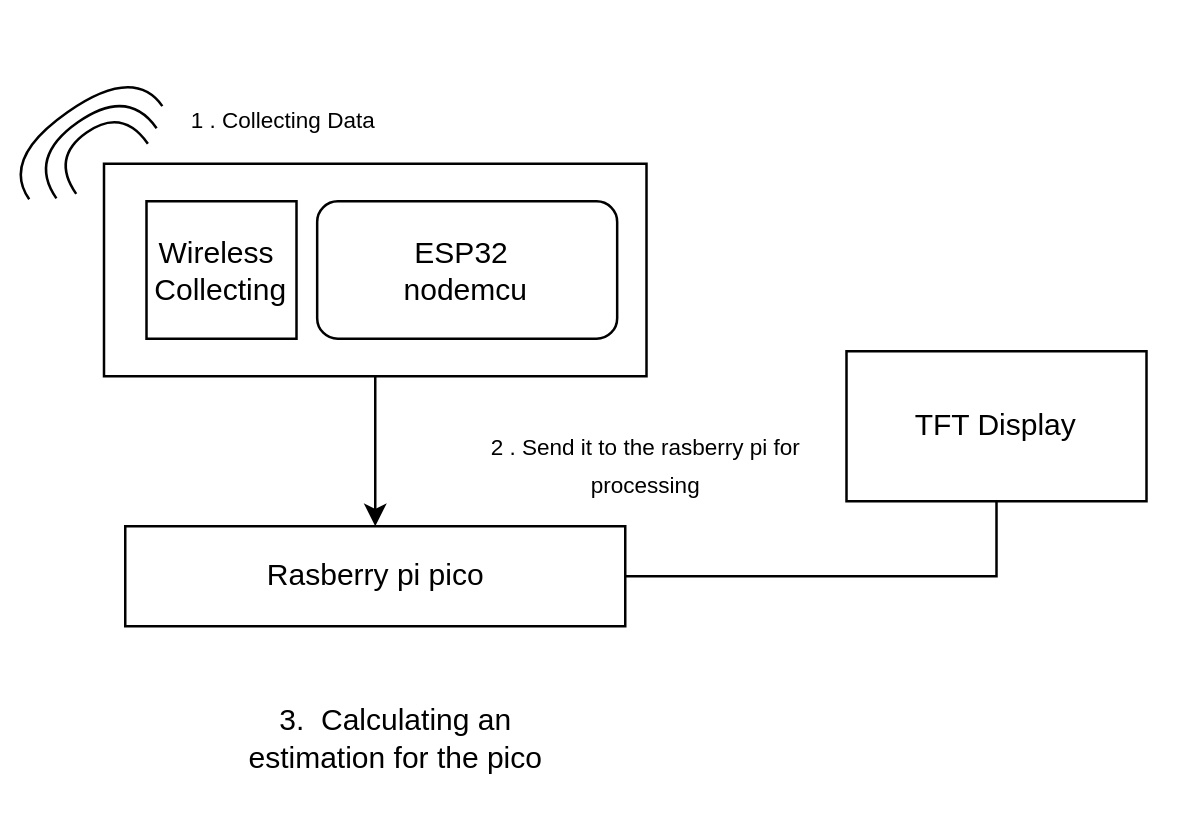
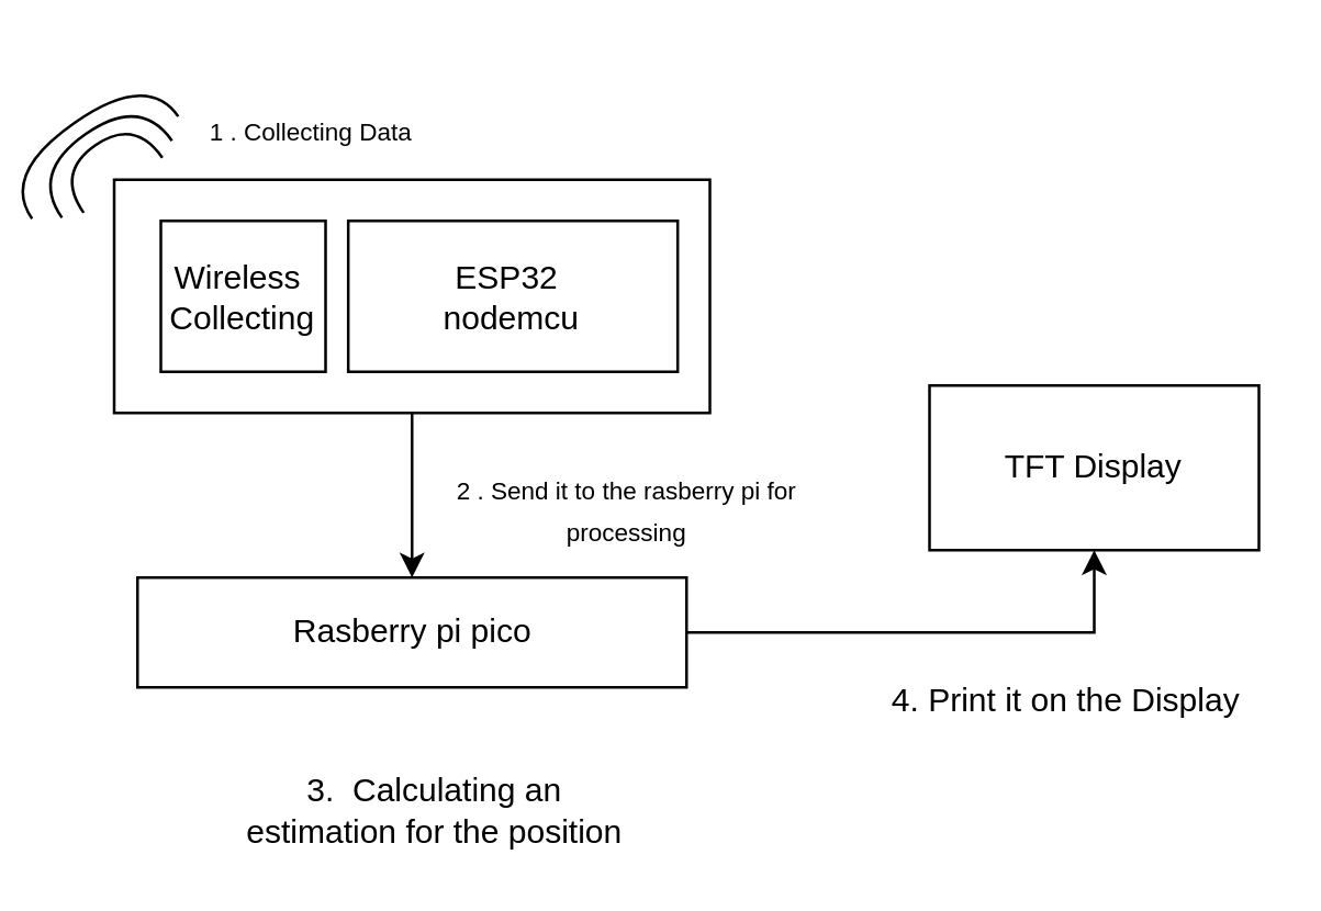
  <mxCell id="0" />
  <mxCell id="1" parent="0" />
  <mxCell id="2" value="" style="rounded=0;whiteSpace=wrap;html=1;" vertex="1" parent="1"><mxGeometry x="39" y="65" width="217" height="85" as="geometry" /></mxCell>
- <mxCell id="3" value="&lt;div&gt;ESP32&amp;nbsp;&lt;/div&gt;&lt;div&gt;nodemcu&lt;/div&gt;" style="whiteSpace=wrap;html=1;rounded=1;" vertex="1" parent="1"><mxGeometry x="124.27" y="80" width="120" height="55" as="geometry" /></mxCell>
+ <mxCell id="3" value="&lt;div&gt;ESP32&amp;nbsp;&lt;/div&gt;&lt;div&gt;nodemcu&lt;/div&gt;" style="rounded=0;whiteSpace=wrap;html=1;" vertex="1" parent="1"><mxGeometry x="124.27" y="80" width="120" height="55" as="geometry" /></mxCell>
  <mxCell id="4" value="Rasberry pi pico " style="rounded=0;whiteSpace=wrap;html=1;" vertex="1" parent="1"><mxGeometry x="47.5" y="210" width="200" height="40" as="geometry" /></mxCell>
  <mxCell id="5" value="&lt;div&gt;TFT Display &lt;br&gt;&lt;/div&gt;" style="rounded=0;whiteSpace=wrap;html=1;" vertex="1" parent="1"><mxGeometry x="336" y="140" width="120" height="60" as="geometry" /></mxCell>
  <mxCell id="6" value="&lt;div&gt;Wireless&amp;nbsp;&lt;/div&gt;&lt;div&gt;Collecting&lt;/div&gt;" style="rounded=0;whiteSpace=wrap;html=1;" vertex="1" parent="1"><mxGeometry x="56" y="80" width="60" height="55" as="geometry" /></mxCell>
  <mxCell id="7" value="" style="shape=requiredInterface;html=1;verticalLabelPosition=bottom;sketch=0;rotation=-125;" vertex="1" parent="1"><mxGeometry x="20.17" y="20" width="19.76" height="65" as="geometry" /></mxCell>
  <mxCell id="8" value="" style="shape=requiredInterface;html=1;verticalLabelPosition=bottom;sketch=0;rotation=-125;" vertex="1" parent="1"><mxGeometry x="24.27" y="32.14" width="20" height="48.93" as="geometry" /></mxCell>
  <mxCell id="9" value="" style="shape=requiredInterface;html=1;verticalLabelPosition=bottom;sketch=0;rotation=-125;" vertex="1" parent="1"><mxGeometry x="28.29" y="42.26" width="17.71" height="35" as="geometry" /></mxCell>
  <mxCell id="10" value="&lt;font style=&quot;font-size: 9px;&quot;&gt;1 . &lt;font&gt;Collecting Data&lt;/font&gt;&lt;/font&gt;" style="text;html=1;align=center;verticalAlign=middle;whiteSpace=wrap;rounded=0;" vertex="1" parent="1"><mxGeometry x="66" y="32.14" width="90" height="30" as="geometry" /></mxCell>
- <mxCell id="11" value="&lt;font style=&quot;font-size: 9px;&quot;&gt;2 . Send it to the rasberry pi for processing &lt;/font&gt;" style="text;html=1;align=center;verticalAlign=middle;whiteSpace=wrap;rounded=0;" vertex="1" parent="1"><mxGeometry x="186" y="170" width="140" height="30" as="geometry" /></mxCell>
+ <mxCell id="11" value="&lt;font style=&quot;font-size: 9px;&quot;&gt;2 . Send it to the rasberry pi for processing &lt;/font&gt;" style="text;html=1;align=center;verticalAlign=middle;whiteSpace=wrap;rounded=0;" vertex="1" parent="1"><mxGeometry x="156" y="170" width="140" height="30" as="geometry" /></mxCell>
  <mxCell id="12" value="" style="endArrow=classic;html=1;rounded=0;exitX=0.5;exitY=1;exitDx=0;exitDy=0;entryX=0.5;entryY=0;entryDx=0;entryDy=0;" edge="1" parent="1" source="2" target="4"><mxGeometry width="50" height="50" relative="1" as="geometry"><mxPoint x="36" y="250" as="sourcePoint" /><mxPoint x="86" y="200" as="targetPoint" /></mxGeometry></mxCell>
- <mxCell id="13" value="3.&amp;nbsp; Calculating an estimation for the pico " style="text;html=1;align=center;verticalAlign=middle;whiteSpace=wrap;rounded=0;" vertex="1" parent="1"><mxGeometry x="86" y="280" width="140" height="30" as="geometry" /></mxCell>
- <mxCell id="15" value="" style="endArrow=none;html=1;rounded=0;exitX=1;exitY=0.5;exitDx=0;exitDy=0;entryX=0.5;entryY=1;entryDx=0;entryDy=0;edgeStyle=orthogonalEdgeStyle;" edge="1" parent="1" source="4" target="5"><mxGeometry width="50" height="50" relative="1" as="geometry"><mxPoint x="6" y="220" as="sourcePoint" /><mxPoint x="56" y="170" as="targetPoint" /></mxGeometry></mxCell>
+ <mxCell id="13" value="3.&amp;nbsp; Calculating an estimation for the position " style="text;html=1;align=center;verticalAlign=middle;whiteSpace=wrap;rounded=0;" vertex="1" parent="1"><mxGeometry x="86" y="280" width="140" height="30" as="geometry" /></mxCell>
+ <mxCell id="14" value="4. Print it on the Display " style="text;html=1;align=center;verticalAlign=middle;whiteSpace=wrap;rounded=0;" vertex="1" parent="1"><mxGeometry x="316" y="240" width="140" height="30" as="geometry" /></mxCell>
+ <mxCell id="15" value="" style="endArrow=classic;html=1;rounded=0;exitX=1;exitY=0.5;exitDx=0;exitDy=0;entryX=0.5;entryY=1;entryDx=0;entryDy=0;edgeStyle=orthogonalEdgeStyle;" edge="1" parent="1" source="4" target="5"><mxGeometry width="50" height="50" relative="1" as="geometry"><mxPoint x="6" y="220" as="sourcePoint" /><mxPoint x="56" y="170" as="targetPoint" /></mxGeometry></mxCell>
